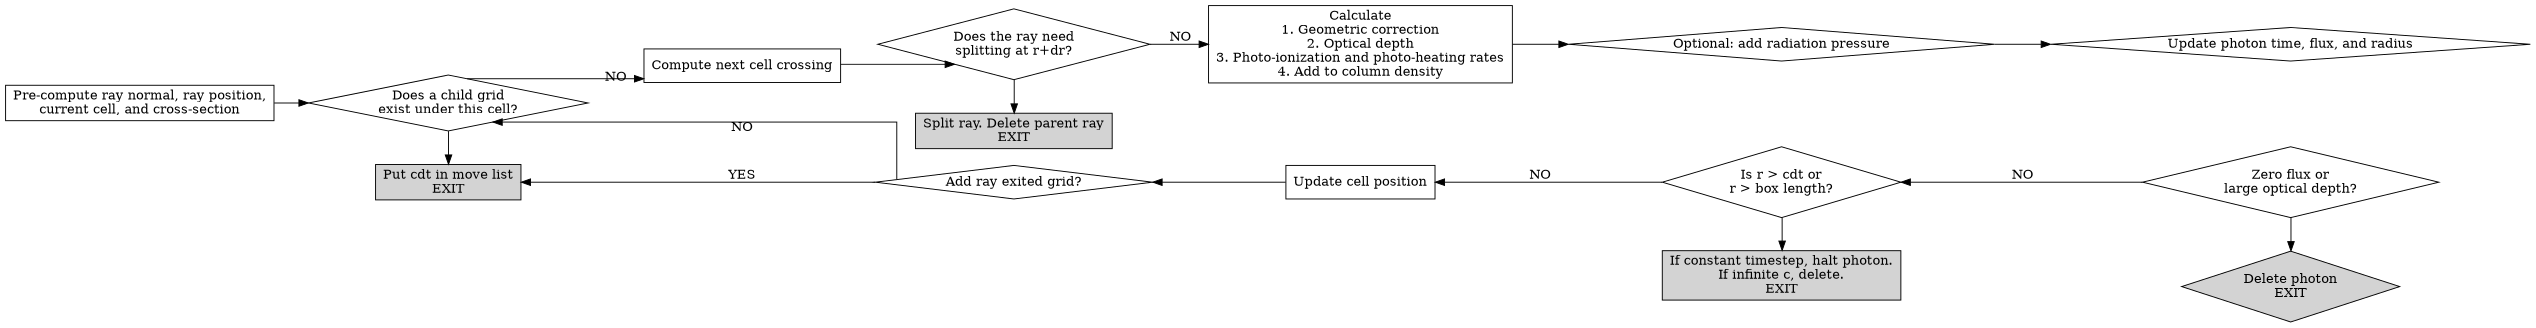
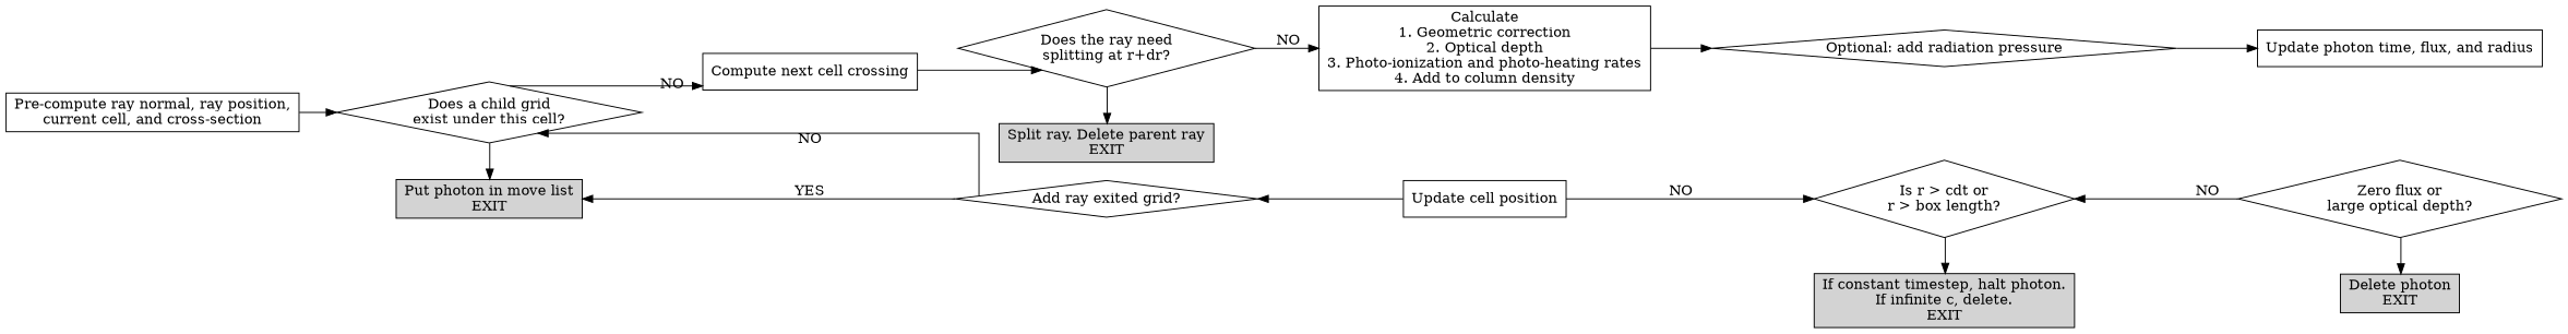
  digraph {
    ordering=out
    rankdir=LR
    splines=ortho
    node [shape=box]
-   n1 [label="Put cdt in move list\nEXIT" style=filled]
+   n1 [label="Put photon in move list\nEXIT" style=filled]
    n2 [label="Does a child grid\nexist under this cell?" margin="0,0" shape=diamond]
    n3 [label="Split ray. Delete parent ray\nEXIT" style=filled]
    n4 [label="Does the ray need\nsplitting at r+dr?" shape=diamond]
    n5 [label="Add ray exited grid?" shape=diamond]
-   n6 [label="Update photon time, flux, and radius" shape=diamond]
+   n6 [label="Update photon time, flux, and radius"]
    n7 [label="Zero flux or\nlarge optical depth?" shape=diamond]
-   n8 [label="Delete photon\nEXIT" shape=diamond style=filled]
+   n8 [label="Delete photon\nEXIT" style=filled]
    n9 [label="Optional: add radiation pressure" shape=diamond]
    n10 [label="Is r > cdt or\nr > box length?" shape=diamond]
    n11 [label="If constant timestep, halt photon.\nIf infinite c, delete.\nEXIT" style=filled]
    n12 [label="Calculate\n1. Geometric correction\n2. Optical depth\n3. Photo-ionization and photo-heating rates\n4. Add to column density"]
    n13 [label="Update cell position"]
    n14 [label="Compute next cell crossing"]
    Invis [style=invisible shape=""]
    n16 [label="Pre-compute ray normal, ray position,\ncurrent cell, and cross-section"]
    subgraph sub_1 {
      rank=same
      n1
      n2
    }
    subgraph sub_2 {
      rank=same
      n3
      n4
      n5
    }
    subgraph sub_3 {
      rank=same
      n6
      n7
      n8
    }
    subgraph sub_4 {
      rank=same
      n9
      n10
      n11
    }
    subgraph sub_5 {
      rank=same
      n12
      n13
    }
    n2 -> n1 [label=YES]
    n2 -> n14 [label=NO]
    n4 -> n3 [label=YES]
    n4 -> n12 [label=NO]
    n5 -> n1 [label=YES]
    n5 -> n2 [label=NO]
-   n7 -> n8 [label=NO]
+   n7 -> n8 [label=YES]
    n7 -> n10 [label=NO]
    n9 -> n6
    n10 -> n11 [label=YES]
-   n10 -> n13 [label=NO]
+   n13 -> n10 [label=NO]
    n12 -> n9
    n13 -> n5
    n14 -> n4
    n16 -> n2
  }
